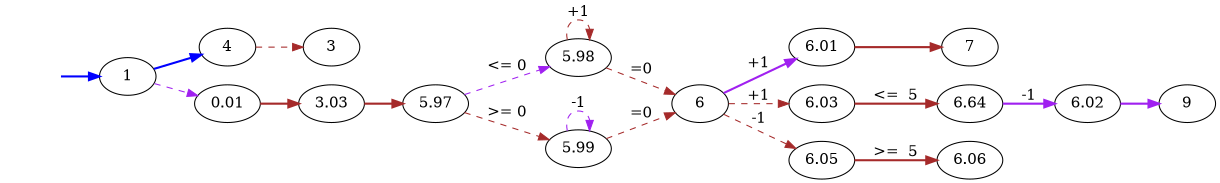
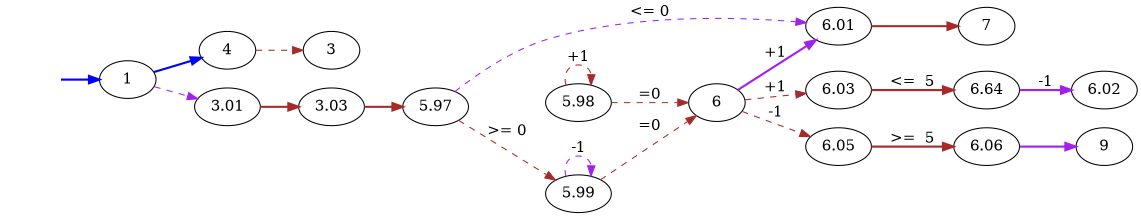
  digraph {
    rankdir=LR
    edge [color=brown style=bold]
    n1 [label=1]
    n2 [label=4]
-   n3 [label=0.01]
+   n3 [label=3.01]
    n4 [label=3]
    n5 [label=3.03]
    n6 [label=5.97]
    n7 [label=5.98]
    n8 [label=5.99]
    n9 [label=6]
    n10 [label=6.01]
    n11 [label=6.03]
    n12 [label=6.05]
    n13 [label=7]
    n14 [label=6.64]
    n15 [label=6.06]
    n16 [label=6.02]
    n17 [label=9]
    Qi [style=invis]
    n1 -> n2 [color=blue]
    n1 -> n3 [color=purple style=dashed]
    n2 -> n4 [style=dashed]
    n3 -> n5
    n5 -> n6
-   n6 -> n7 [color=purple label="<= 0" style=dashed]
+   n6 -> n10 [color=purple label="<= 0" style=dashed]
    n6 -> n8 [label=">= 0" style=dashed]
    n7 -> n7 [label="+1" style=dashed]
    n7 -> n9 [label="=0" style=dashed]
    n8 -> n8 [color=purple label=-1 style=dashed]
    n8 -> n9 [label="=0" style=dashed]
    n9 -> n10 [color=purple label="+1"]
    n9 -> n11 [label="+1" style=dashed]
    n9 -> n12 [label=-1 style=dashed]
    n10 -> n13
    n11 -> n14 [label="<=  5"]
    n12 -> n15 [label=">=  5"]
    n14 -> n16 [color=purple label=-1]
-   n16 -> n17 [color=purple]
+   n15 -> n17 [color=purple]
    Qi -> n1 [color=blue]
  }
